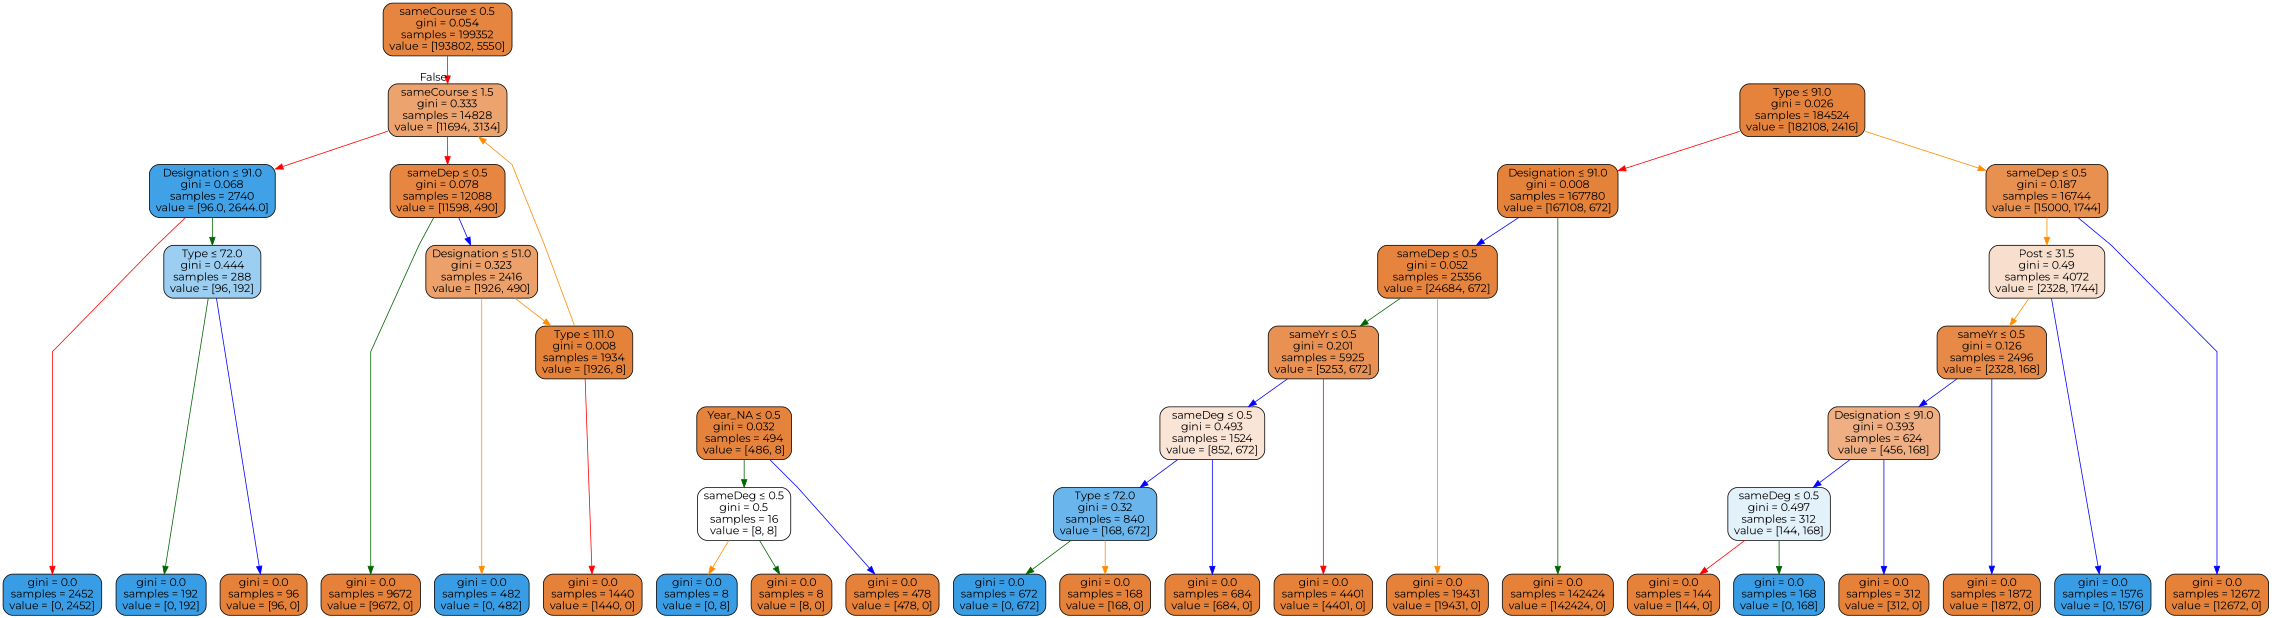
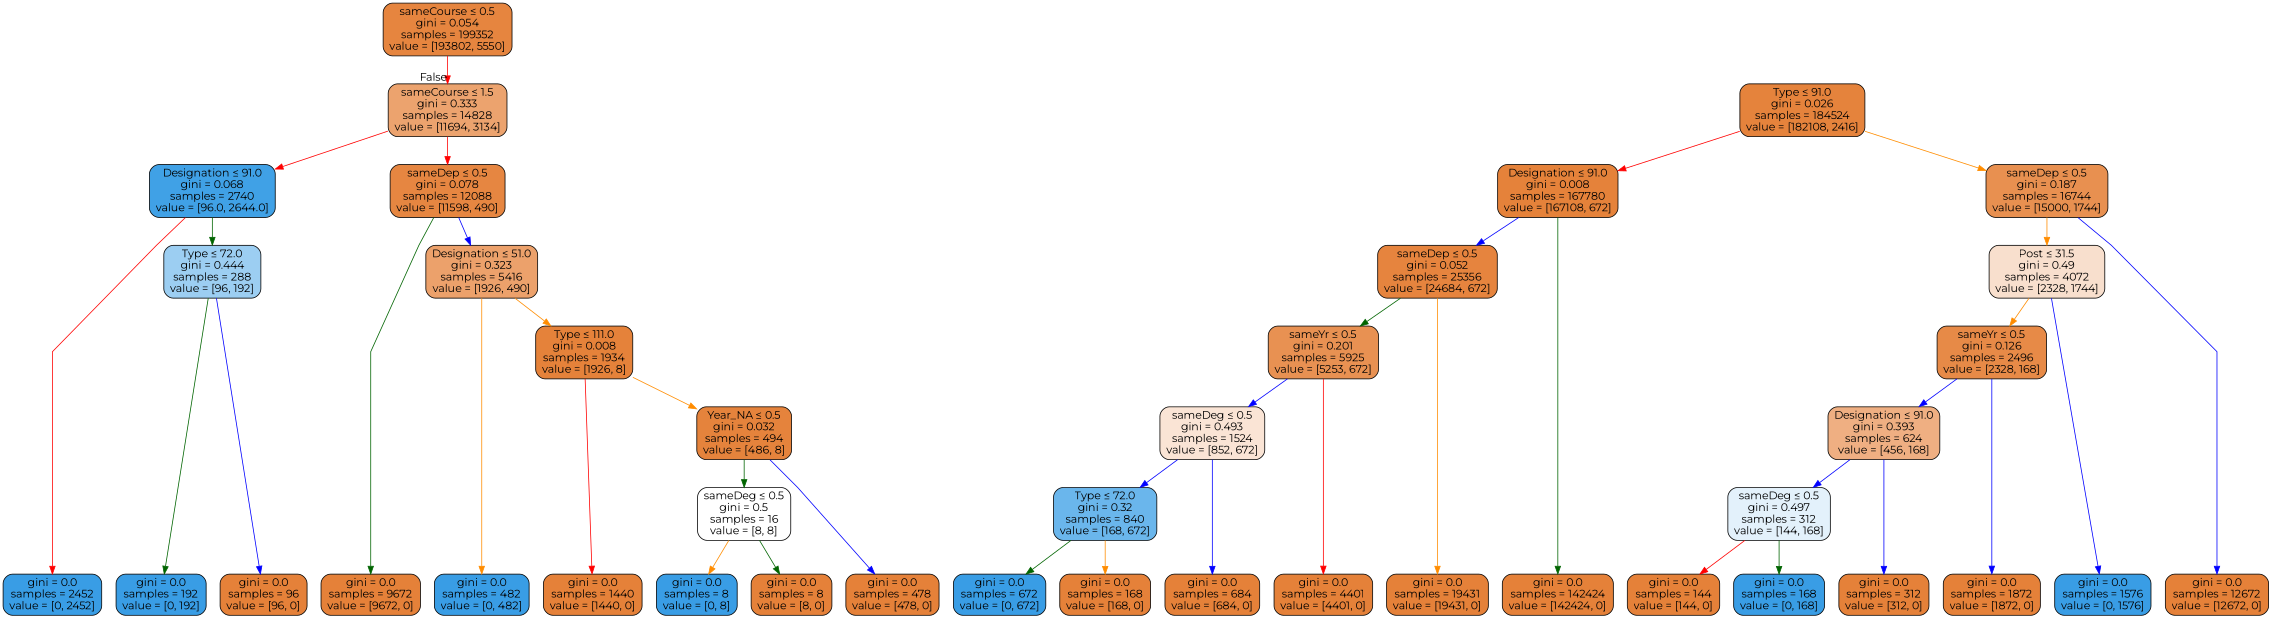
  digraph {
    fontname=Montserrat
    ranksep=equally
    splines=polyline
    node [color=black fillcolor="#e58139" fontname=Montserrat shape=box style="filled, rounded"]
    edge [color=blue fontname=Montserrat]
    n1 [fillcolor="#e6853f" label=<sameCourse &le; 0.5<br/>gini = 0.054<br/>samples = 199352<br/>value = [193802, 5550]>]
    n2 [fillcolor="#e5833c" label=<Type &le; 91.0<br/>gini = 0.026<br/>samples = 184524<br/>value = [182108, 2416]>]
    n3 [fillcolor="#eca36e" label=<sameCourse &le; 1.5<br/>gini = 0.333<br/>samples = 14828<br/>value = [11694, 3134]>]
    n4 [fillcolor="#e5823a" label=<Designation &le; 91.0<br/>gini = 0.008<br/>samples = 167780<br/>value = [167108, 672]>]
    n5 [fillcolor="#e89050" label=<sameDep &le; 0.5<br/>gini = 0.187<br/>samples = 16744<br/>value = [15000, 1744]>]
    n6 [fillcolor="#40a1e6" label=<Designation &le; 91.0<br/>gini = 0.068<br/>samples = 2740<br/>value = [96.0, 2644.0]>]
    n7 [fillcolor="#e68641" label=<sameDep &le; 0.5<br/>gini = 0.078<br/>samples = 12088<br/>value = [11598, 490]>]
    n8 [fillcolor="#e6843e" label=<sameDep &le; 0.5<br/>gini = 0.052<br/>samples = 25356<br/>value = [24684, 672]>]
    n9 [fillcolor="#f8dfcd" label=<Post &le; 31.5<br/>gini = 0.49<br/>samples = 4072<br/>value = [2328, 1744]>]
    n10 [fillcolor="#9ccef2" label=<Type &le; 72.0<br/>gini = 0.444<br/>samples = 288<br/>value = [96, 192]>]
-   n11 [fillcolor="#eca16b" label=<Designation &le; 51.0<br/>gini = 0.323<br/>samples = 2416<br/>value = [1926, 490]>]
+   n11 [fillcolor="#eca16b" label=<Designation &le; 51.0<br/>gini = 0.323<br/>samples = 5416<br/>value = [1926, 490]>]
    n12 [fillcolor="#e89152" label=<sameYr &le; 0.5<br/>gini = 0.201<br/>samples = 5925<br/>value = [5253, 672]>]
    n13 [fillcolor="#e78a47" label=<sameYr &le; 0.5<br/>gini = 0.126<br/>samples = 2496<br/>value = [2328, 168]>]
    n14 [fillcolor="#e5823a" label=<Type &le; 111.0<br/>gini = 0.008<br/>samples = 1934<br/>value = [1926, 8]>]
    n15 [fillcolor="#fae4d5" label=<sameDeg &le; 0.5<br/>gini = 0.493<br/>samples = 1524<br/>value = [852, 672]>]
    n16 [fillcolor="#efaf82" label=<Designation &le; 91.0<br/>gini = 0.393<br/>samples = 624<br/>value = [456, 168]>]
    n17 [fillcolor="#e5833c" label=<Year_NA &le; 0.5<br/>gini = 0.032<br/>samples = 494<br/>value = [486, 8]>]
    n18 [fillcolor="#6ab6ec" label=<Type &le; 72.0<br/>gini = 0.32<br/>samples = 840<br/>value = [168, 672]>]
    n19 [fillcolor="#e3f1fb" label=<sameDeg &le; 0.5<br/>gini = 0.497<br/>samples = 312<br/>value = [144, 168]>]
    n20 [fillcolor="#ffffff" label=<sameDeg &le; 0.5<br/>gini = 0.5<br/>samples = 16<br/>value = [8, 8]>]
    n21 [label=<gini = 0.0<br/>samples = 142424<br/>value = [142424, 0]>]
    n22 [label=<gini = 0.0<br/>samples = 19431<br/>value = [19431, 0]>]
    n23 [label=<gini = 0.0<br/>samples = 4401<br/>value = [4401, 0]>]
    n24 [label=<gini = 0.0<br/>samples = 684<br/>value = [684, 0]>]
    n25 [fillcolor="#399de5" label=<gini = 0.0<br/>samples = 672<br/>value = [0, 672]>]
    n26 [label=<gini = 0.0<br/>samples = 168<br/>value = [168, 0]>]
    n27 [label=<gini = 0.0<br/>samples = 12672<br/>value = [12672, 0]>]
    n28 [fillcolor="#399de5" label=<gini = 0.0<br/>samples = 1576<br/>value = [0, 1576]>]
    n29 [label=<gini = 0.0<br/>samples = 1872<br/>value = [1872, 0]>]
    n30 [label=<gini = 0.0<br/>samples = 144<br/>value = [144, 0]>]
    n31 [fillcolor="#399de5" label=<gini = 0.0<br/>samples = 168<br/>value = [0, 168]>]
    n32 [label=<gini = 0.0<br/>samples = 312<br/>value = [312, 0]>]
    n33 [fillcolor="#399de5" label=<gini = 0.0<br/>samples = 2452<br/>value = [0, 2452]>]
    n34 [fillcolor="#399de5" label=<gini = 0.0<br/>samples = 192<br/>value = [0, 192]>]
    n35 [label=<gini = 0.0<br/>samples = 96<br/>value = [96, 0]>]
    n36 [label=<gini = 0.0<br/>samples = 9672<br/>value = [9672, 0]>]
    n37 [fillcolor="#399de5" label=<gini = 0.0<br/>samples = 482<br/>value = [0, 482]>]
    n38 [label=<gini = 0.0<br/>samples = 1440<br/>value = [1440, 0]>]
    n39 [label=<gini = 0.0<br/>samples = 478<br/>value = [478, 0]>]
    n40 [label=<gini = 0.0<br/>samples = 8<br/>value = [8, 0]>]
    n41 [fillcolor="#399de5" label=<gini = 0.0<br/>samples = 8<br/>value = [0, 8]>]
    subgraph sub_1 {
      rank=same
      n1
    }
    subgraph sub_2 {
      rank=same
      n2
      n3
    }
    subgraph sub_3 {
      rank=same
      n4
      n5
      n6
      n7
    }
    subgraph sub_4 {
      rank=same
      n8
      n9
      n10
      n11
    }
    subgraph sub_5 {
      rank=same
      n12
      n13
      n14
    }
    subgraph sub_6 {
      rank=same
      n15
      n16
      n17
    }
    subgraph sub_7 {
      rank=same
      n18
      n19
      n20
    }
    subgraph sub_8 {
      rank=same
      n21
      n22
      n23
      n24
      n25
      n26
      n27
      n28
      n29
      n30
      n31
      n32
      n33
      n34
      n35
      n36
      n37
      n38
      n39
      n40
      n41
    }
    n1 -> n3 [color=red headlabel=False labelangle=-45 labeldistance=2.5]
    n2 -> n4 [color=red]
    n2 -> n5 [color=darkorange]
    n3 -> n6 [color=red]
    n3 -> n7 [color=red]
    n4 -> n8
    n4 -> n21 [color=darkgreen]
    n5 -> n9 [color=darkorange]
    n5 -> n27
    n6 -> n10 [color=darkgreen]
    n6 -> n33 [color=red]
    n7 -> n11
    n7 -> n36 [color=darkgreen]
    n8 -> n12 [color=darkgreen]
    n8 -> n22 [color=darkorange]
    n9 -> n13 [color=darkorange]
    n9 -> n28
    n10 -> n34 [color=darkgreen]
    n10 -> n35
    n11 -> n14 [color=darkorange]
    n11 -> n37 [color=darkorange]
    n12 -> n15
    n12 -> n23 [color=red]
    n13 -> n16
    n13 -> n29
-   n14 -> n3 [color=darkorange]
+   n14 -> n17 [color=darkorange]
    n14 -> n38 [color=red]
    n15 -> n18
    n15 -> n24
    n16 -> n19
    n16 -> n32
    n17 -> n20 [color=darkgreen]
    n17 -> n39
    n18 -> n25 [color=darkgreen]
    n18 -> n26 [color=darkorange]
    n19 -> n30 [color=red]
    n19 -> n31 [color=darkgreen]
    n20 -> n40 [color=darkgreen]
    n20 -> n41 [color=darkorange]
  }
